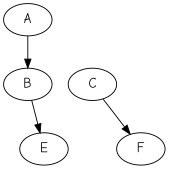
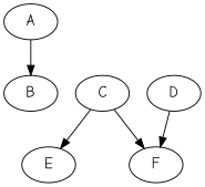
  digraph {
    fontname="Comic Neue"
    node [Weight=2 fontname="Comic Neue"]
    edge [Weight=1 fontname="Comic Neue"]
    A
    B
    E
    F [Weight=3]
    C
+   D [Weight=3]
    A -> B
-   B -> E [Weight=3]
+   C -> E [Weight=3]
    C -> F
+   D -> F
  }
